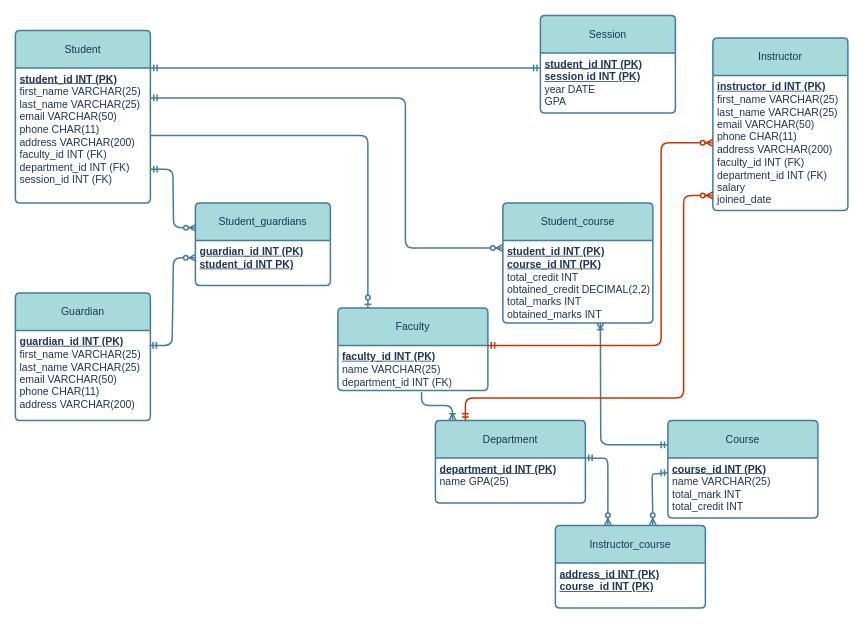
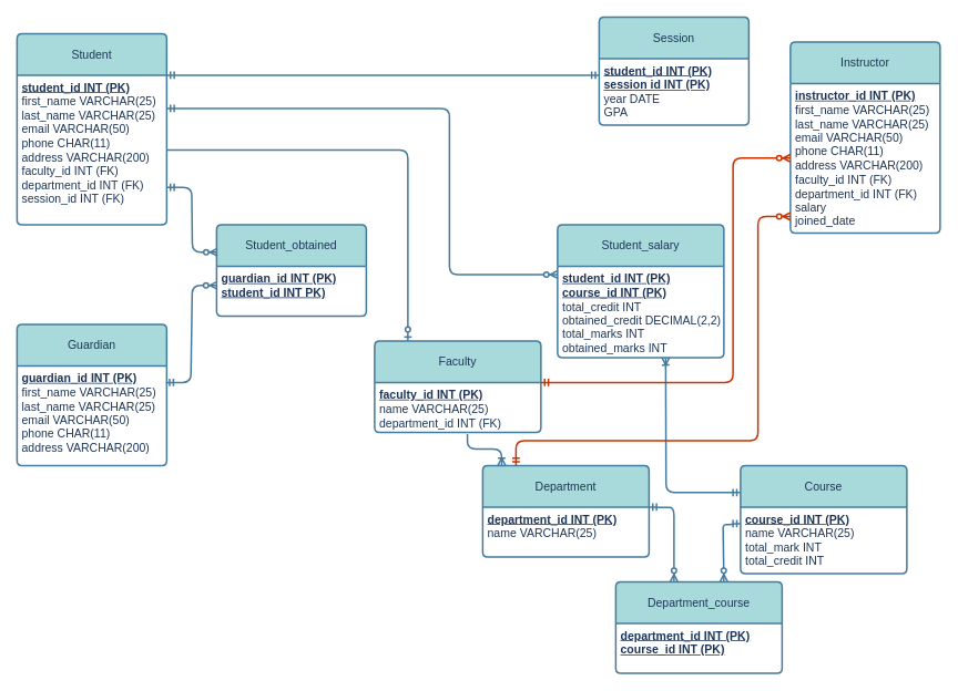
  <mxCell id="0" />
  <mxCell id="1" parent="0" />
  <mxCell id="2" value="" style="edgeStyle=orthogonalEdgeStyle;fontSize=12;html=1;endArrow=ERzeroToMany;startArrow=ERmandOne;rounded=1;shadow=0;labelBackgroundColor=none;strokeColor=#457B9D;fontColor=default;strokeWidth=2;" edge="1" parent="1"><mxGeometry width="100" height="100" relative="1" as="geometry"><mxPoint x="780" y="610" as="sourcePoint" /><mxPoint x="810" y="700" as="targetPoint" /><Array as="points"><mxPoint x="790" y="609.69" /><mxPoint x="809" y="610.69" /></Array></mxGeometry></mxCell>
  <mxCell id="3" value="Student" style="swimlane;childLayout=stackLayout;horizontal=1;startSize=50;horizontalStack=0;rounded=1;fontSize=14;fontStyle=0;strokeWidth=2;resizeParent=0;resizeLast=1;shadow=0;dashed=0;align=center;arcSize=4;whiteSpace=wrap;html=1;labelBackgroundColor=none;fillColor=#A8DADC;strokeColor=#457B9D;fontColor=#1D3557;" vertex="1" parent="1"><mxGeometry x="20" y="40" width="180" height="230" as="geometry" /></mxCell>
  <mxCell id="4" value="&lt;font style=&quot;font-size: 14px;&quot;&gt;&lt;u&gt;&lt;b&gt;student_id INT (PK)&lt;/b&gt;&lt;/u&gt;&lt;br&gt;first_name VARCHAR(25)&lt;br&gt;last_name VARCHAR(25)&lt;br&gt;email VARCHAR(50)&lt;br&gt;phone CHAR(11)&lt;br&gt;address VARCHAR(200)&lt;br&gt;faculty_id INT (FK)&lt;br&gt;department_id INT (FK)&lt;br&gt;session_id INT (FK)&lt;br&gt;&lt;/font&gt;" style="align=left;strokeColor=none;fillColor=none;spacingLeft=4;fontSize=12;verticalAlign=top;resizable=0;rotatable=0;part=1;html=1;rounded=1;labelBackgroundColor=none;fontColor=#1D3557;" vertex="1" parent="3"><mxGeometry y="50" width="180" height="180" as="geometry" /></mxCell>
  <mxCell id="5" value="Guardian" style="swimlane;childLayout=stackLayout;horizontal=1;startSize=50;horizontalStack=0;rounded=1;fontSize=14;fontStyle=0;strokeWidth=2;resizeParent=0;resizeLast=1;shadow=0;dashed=0;align=center;arcSize=4;whiteSpace=wrap;html=1;labelBackgroundColor=none;fillColor=#A8DADC;strokeColor=#457B9D;fontColor=#1D3557;" vertex="1" parent="1"><mxGeometry x="20" y="390" width="180" height="170" as="geometry" /></mxCell>
  <mxCell id="6" value="&lt;font style=&quot;font-size: 14px;&quot;&gt;&lt;u&gt;&lt;b&gt;guardian_id INT (PK)&lt;/b&gt;&lt;/u&gt;&lt;br&gt;first_name VARCHAR(25)&lt;br&gt;last_name VARCHAR(25)&lt;br&gt;email VARCHAR(50)&lt;br&gt;phone CHAR(11)&lt;br&gt;address VARCHAR(200)&lt;br&gt;&lt;br&gt;&lt;/font&gt;" style="align=left;strokeColor=none;fillColor=none;spacingLeft=4;fontSize=12;verticalAlign=top;resizable=0;rotatable=0;part=1;html=1;rounded=1;labelBackgroundColor=none;fontColor=#1D3557;" vertex="1" parent="5"><mxGeometry y="50" width="180" height="120" as="geometry" /></mxCell>
- <mxCell id="7" value="Student_guardians" style="swimlane;childLayout=stackLayout;horizontal=1;startSize=50;horizontalStack=0;rounded=1;fontSize=14;fontStyle=0;strokeWidth=2;resizeParent=0;resizeLast=1;shadow=0;dashed=0;align=center;arcSize=4;whiteSpace=wrap;html=1;labelBackgroundColor=none;fillColor=#A8DADC;strokeColor=#457B9D;fontColor=#1D3557;" vertex="1" parent="1"><mxGeometry x="260" y="270" width="180" height="110" as="geometry" /></mxCell>
+ <mxCell id="7" value="Student_obtained" style="swimlane;childLayout=stackLayout;horizontal=1;startSize=50;horizontalStack=0;rounded=1;fontSize=14;fontStyle=0;strokeWidth=2;resizeParent=0;resizeLast=1;shadow=0;dashed=0;align=center;arcSize=4;whiteSpace=wrap;html=1;labelBackgroundColor=none;fillColor=#A8DADC;strokeColor=#457B9D;fontColor=#1D3557;" vertex="1" parent="1"><mxGeometry x="260" y="270" width="180" height="110" as="geometry" /></mxCell>
  <mxCell id="8" value="&lt;font style=&quot;font-size: 14px;&quot;&gt;&lt;u&gt;&lt;b&gt;guardian_id INT (PK)&lt;/b&gt;&lt;/u&gt;&lt;br&gt;&lt;b&gt;&lt;u&gt;student_id INT PK)&lt;/u&gt;&lt;/b&gt;&lt;br&gt;&lt;/font&gt;" style="align=left;strokeColor=none;fillColor=none;spacingLeft=4;fontSize=12;verticalAlign=top;resizable=0;rotatable=0;part=1;html=1;rounded=1;labelBackgroundColor=none;fontColor=#1D3557;" vertex="1" parent="7"><mxGeometry y="50" width="180" height="60" as="geometry" /></mxCell>
  <mxCell id="9" value="Session" style="swimlane;childLayout=stackLayout;horizontal=1;startSize=50;horizontalStack=0;rounded=1;fontSize=14;fontStyle=0;strokeWidth=2;resizeParent=0;resizeLast=1;shadow=0;dashed=0;align=center;arcSize=4;whiteSpace=wrap;html=1;labelBackgroundColor=none;fillColor=#A8DADC;strokeColor=#457B9D;fontColor=#1D3557;" vertex="1" parent="1"><mxGeometry x="720" y="20" width="180" height="130" as="geometry" /></mxCell>
  <mxCell id="10" value="&lt;font style=&quot;font-size: 14px;&quot;&gt;&lt;b&gt;&lt;u&gt;student_id INT (PK)&lt;br&gt;session id INT (PK)&lt;/u&gt;&lt;br&gt;&lt;/b&gt;year DATE&lt;br&gt;GPA&lt;br&gt;&lt;br&gt;&lt;br&gt;&lt;/font&gt;" style="align=left;strokeColor=none;fillColor=none;spacingLeft=4;fontSize=12;verticalAlign=top;resizable=0;rotatable=0;part=1;html=1;rounded=1;labelBackgroundColor=none;fontColor=#1D3557;" vertex="1" parent="9"><mxGeometry y="50" width="180" height="80" as="geometry" /></mxCell>
  <mxCell id="11" value="Faculty" style="swimlane;childLayout=stackLayout;horizontal=1;startSize=50;horizontalStack=0;rounded=1;fontSize=14;fontStyle=0;strokeWidth=2;resizeParent=0;resizeLast=1;shadow=0;dashed=0;align=center;arcSize=4;whiteSpace=wrap;html=1;labelBackgroundColor=none;fillColor=#A8DADC;strokeColor=#457B9D;fontColor=#1D3557;" vertex="1" parent="1"><mxGeometry x="450" y="410" width="200" height="110" as="geometry" /></mxCell>
  <mxCell id="12" value="&lt;font style=&quot;font-size: 14px;&quot;&gt;&lt;b&gt;&lt;u&gt;faculty_id INT (PK)&lt;br&gt;&lt;/u&gt;&lt;/b&gt;name VARCHAR(25)&lt;br&gt;department_id INT (FK)&lt;br&gt;&lt;/font&gt;" style="align=left;strokeColor=none;fillColor=none;spacingLeft=4;fontSize=12;verticalAlign=top;resizable=0;rotatable=0;part=1;html=1;rounded=1;labelBackgroundColor=none;fontColor=#1D3557;" vertex="1" parent="11"><mxGeometry y="50" width="200" height="60" as="geometry" /></mxCell>
  <mxCell id="13" value="Department" style="swimlane;childLayout=stackLayout;horizontal=1;startSize=50;horizontalStack=0;rounded=1;fontSize=14;fontStyle=0;strokeWidth=2;resizeParent=0;resizeLast=1;shadow=0;dashed=0;align=center;arcSize=4;whiteSpace=wrap;html=1;labelBackgroundColor=none;fillColor=#A8DADC;strokeColor=#457B9D;fontColor=#1D3557;" vertex="1" parent="1"><mxGeometry x="580" y="560" width="200" height="110" as="geometry" /></mxCell>
- <mxCell id="14" value="&lt;font style=&quot;font-size: 14px;&quot;&gt;&lt;b&gt;&lt;u&gt;department_id INT (PK)&lt;br&gt;&lt;/u&gt;&lt;/b&gt;name GPA(25)&lt;br&gt;&lt;br&gt;&lt;/font&gt;" style="align=left;strokeColor=none;fillColor=none;spacingLeft=4;fontSize=12;verticalAlign=top;resizable=0;rotatable=0;part=1;html=1;rounded=1;labelBackgroundColor=none;fontColor=#1D3557;" vertex="1" parent="13"><mxGeometry y="50" width="200" height="60" as="geometry" /></mxCell>
+ <mxCell id="14" value="&lt;font style=&quot;font-size: 14px;&quot;&gt;&lt;b&gt;&lt;u&gt;department_id INT (PK)&lt;br&gt;&lt;/u&gt;&lt;/b&gt;name VARCHAR(25)&lt;br&gt;&lt;br&gt;&lt;/font&gt;" style="align=left;strokeColor=none;fillColor=none;spacingLeft=4;fontSize=12;verticalAlign=top;resizable=0;rotatable=0;part=1;html=1;rounded=1;labelBackgroundColor=none;fontColor=#1D3557;" vertex="1" parent="13"><mxGeometry y="50" width="200" height="60" as="geometry" /></mxCell>
  <mxCell id="15" value="Course" style="swimlane;childLayout=stackLayout;horizontal=1;startSize=50;horizontalStack=0;rounded=1;fontSize=14;fontStyle=0;strokeWidth=2;resizeParent=0;resizeLast=1;shadow=0;dashed=0;align=center;arcSize=4;whiteSpace=wrap;html=1;labelBackgroundColor=none;fillColor=#A8DADC;strokeColor=#457B9D;fontColor=#1D3557;" vertex="1" parent="1"><mxGeometry x="890" y="560" width="200" height="130" as="geometry" /></mxCell>
  <mxCell id="16" value="&lt;font style=&quot;font-size: 14px;&quot;&gt;&lt;b&gt;&lt;u&gt;course_id INT (PK)&lt;br&gt;&lt;/u&gt;&lt;/b&gt;name VARCHAR(25)&lt;br&gt;total_mark INT&lt;br&gt;total_credit INT&lt;br&gt;&lt;/font&gt;" style="align=left;strokeColor=none;fillColor=none;spacingLeft=4;fontSize=12;verticalAlign=top;resizable=0;rotatable=0;part=1;html=1;rounded=1;labelBackgroundColor=none;fontColor=#1D3557;" vertex="1" parent="15"><mxGeometry y="50" width="200" height="80" as="geometry" /></mxCell>
- <mxCell id="17" value="Instructor_course" style="swimlane;childLayout=stackLayout;horizontal=1;startSize=50;horizontalStack=0;rounded=1;fontSize=14;fontStyle=0;strokeWidth=2;resizeParent=0;resizeLast=1;shadow=0;dashed=0;align=center;arcSize=4;whiteSpace=wrap;html=1;labelBackgroundColor=none;fillColor=#A8DADC;strokeColor=#457B9D;fontColor=#1D3557;" vertex="1" parent="1"><mxGeometry x="740" y="700" width="200" height="110" as="geometry" /></mxCell>
- <mxCell id="18" value="&lt;font style=&quot;font-size: 14px;&quot;&gt;&lt;b&gt;&lt;u&gt;address_id INT (PK)&lt;br&gt;course_id INT (PK)&lt;/u&gt;&lt;/b&gt;&lt;br&gt;&lt;br&gt;&lt;/font&gt;" style="align=left;strokeColor=none;fillColor=none;spacingLeft=4;fontSize=12;verticalAlign=top;resizable=0;rotatable=0;part=1;html=1;rounded=1;labelBackgroundColor=none;fontColor=#1D3557;" vertex="1" parent="17"><mxGeometry y="50" width="200" height="60" as="geometry" /></mxCell>
- <mxCell id="19" value="Student_course" style="swimlane;childLayout=stackLayout;horizontal=1;startSize=50;horizontalStack=0;rounded=1;fontSize=14;fontStyle=0;strokeWidth=2;resizeParent=0;resizeLast=1;shadow=0;dashed=0;align=center;arcSize=4;whiteSpace=wrap;html=1;labelBackgroundColor=none;fillColor=#A8DADC;strokeColor=#457B9D;fontColor=#1D3557;" vertex="1" parent="1"><mxGeometry x="670" y="270" width="200" height="160" as="geometry" /></mxCell>
+ <mxCell id="17" value="Department_course" style="swimlane;childLayout=stackLayout;horizontal=1;startSize=50;horizontalStack=0;rounded=1;fontSize=14;fontStyle=0;strokeWidth=2;resizeParent=0;resizeLast=1;shadow=0;dashed=0;align=center;arcSize=4;whiteSpace=wrap;html=1;labelBackgroundColor=none;fillColor=#A8DADC;strokeColor=#457B9D;fontColor=#1D3557;" vertex="1" parent="1"><mxGeometry x="740" y="700" width="200" height="110" as="geometry" /></mxCell>
+ <mxCell id="18" value="&lt;font style=&quot;font-size: 14px;&quot;&gt;&lt;b&gt;&lt;u&gt;department_id INT (PK)&lt;br&gt;course_id INT (PK)&lt;/u&gt;&lt;/b&gt;&lt;br&gt;&lt;br&gt;&lt;/font&gt;" style="align=left;strokeColor=none;fillColor=none;spacingLeft=4;fontSize=12;verticalAlign=top;resizable=0;rotatable=0;part=1;html=1;rounded=1;labelBackgroundColor=none;fontColor=#1D3557;" vertex="1" parent="17"><mxGeometry y="50" width="200" height="60" as="geometry" /></mxCell>
+ <mxCell id="19" value="Student_salary" style="swimlane;childLayout=stackLayout;horizontal=1;startSize=50;horizontalStack=0;rounded=1;fontSize=14;fontStyle=0;strokeWidth=2;resizeParent=0;resizeLast=1;shadow=0;dashed=0;align=center;arcSize=4;whiteSpace=wrap;html=1;labelBackgroundColor=none;fillColor=#A8DADC;strokeColor=#457B9D;fontColor=#1D3557;" vertex="1" parent="1"><mxGeometry x="670" y="270" width="200" height="160" as="geometry" /></mxCell>
  <mxCell id="20" value="&lt;font style=&quot;font-size: 14px;&quot;&gt;&lt;b&gt;&lt;u&gt;student_id INT (PK)&lt;br&gt;course_id INT (PK)&lt;/u&gt;&lt;/b&gt;&lt;br&gt;total_credit INT&lt;br&gt;obtained_credit DECIMAL(2,2)&lt;br&gt;total_marks INT&lt;br&gt;obtained_marks INT&lt;br&gt;&lt;/font&gt;" style="align=left;strokeColor=none;fillColor=none;spacingLeft=4;fontSize=12;verticalAlign=top;resizable=0;rotatable=0;part=1;html=1;rounded=1;labelBackgroundColor=none;fontColor=#1D3557;" vertex="1" parent="19"><mxGeometry y="50" width="200" height="110" as="geometry" /></mxCell>
  <mxCell id="21" value="Instructor" style="swimlane;childLayout=stackLayout;horizontal=1;startSize=50;horizontalStack=0;rounded=1;fontSize=14;fontStyle=0;strokeWidth=2;resizeParent=0;resizeLast=1;shadow=0;dashed=0;align=center;arcSize=4;whiteSpace=wrap;html=1;labelBackgroundColor=none;fillColor=#A8DADC;strokeColor=#457B9D;fontColor=#1D3557;" vertex="1" parent="1"><mxGeometry x="950" y="50" width="180" height="230" as="geometry" /></mxCell>
  <mxCell id="22" value="&lt;font style=&quot;font-size: 14px;&quot;&gt;&lt;u&gt;&lt;b&gt;instructor_id INT (PK)&lt;/b&gt;&lt;/u&gt;&lt;br&gt;first_name VARCHAR(25)&lt;br&gt;last_name VARCHAR(25)&lt;br&gt;email VARCHAR(50)&lt;br&gt;phone CHAR(11)&lt;br&gt;address VARCHAR(200)&lt;br&gt;faculty_id INT (FK)&lt;br&gt;department_id INT (FK)&lt;br&gt;salary&lt;br&gt;joined_date&lt;br&gt;&lt;/font&gt;" style="align=left;strokeColor=none;fillColor=none;spacingLeft=4;fontSize=12;verticalAlign=top;resizable=0;rotatable=0;part=1;html=1;rounded=1;labelBackgroundColor=none;fontColor=#1D3557;" vertex="1" parent="21"><mxGeometry y="50" width="180" height="180" as="geometry" /></mxCell>
  <mxCell id="23" value="" style="edgeStyle=entityRelationEdgeStyle;fontSize=12;html=1;endArrow=ERzeroToMany;startArrow=ERmandOne;rounded=1;entryX=0.005;entryY=0.301;entryDx=0;entryDy=0;entryPerimeter=0;exitX=1;exitY=0.75;exitDx=0;exitDy=0;labelBackgroundColor=none;strokeColor=#457B9D;fontColor=default;strokeWidth=2;" edge="1" parent="1" source="4" target="7"><mxGeometry width="100" height="100" relative="1" as="geometry"><mxPoint x="200" y="150" as="sourcePoint" /><mxPoint x="300" y="300" as="targetPoint" /></mxGeometry></mxCell>
  <mxCell id="24" value="" style="edgeStyle=entityRelationEdgeStyle;fontSize=12;html=1;endArrow=ERzeroToMany;startArrow=ERmandOne;rounded=1;entryX=0.004;entryY=0.385;entryDx=0;entryDy=0;entryPerimeter=0;labelBackgroundColor=none;strokeColor=#457B9D;fontColor=default;strokeWidth=2;" edge="1" parent="1" target="8"><mxGeometry width="100" height="100" relative="1" as="geometry"><mxPoint x="199" y="460" as="sourcePoint" /><mxPoint x="260" y="613" as="targetPoint" /></mxGeometry></mxCell>
  <mxCell id="25" value="" style="edgeStyle=orthogonalEdgeStyle;fontSize=12;html=1;endArrow=ERzeroToMany;startArrow=ERmandOne;rounded=1;shadow=0;labelBackgroundColor=none;strokeColor=#457B9D;fontColor=default;strokeWidth=2;" edge="1" parent="1"><mxGeometry width="100" height="100" relative="1" as="geometry"><mxPoint x="890" y="630" as="sourcePoint" /><mxPoint x="870" y="700" as="targetPoint" /><Array as="points"><mxPoint x="880" y="630" /><mxPoint x="880" y="631" /><mxPoint x="870" y="631" /><mxPoint x="870" y="633" /><mxPoint x="869" y="633" /></Array></mxGeometry></mxCell>
  <mxCell id="26" value="" style="fontSize=12;html=1;endArrow=ERoneToMany;rounded=1;exitX=0.558;exitY=1.036;exitDx=0;exitDy=0;exitPerimeter=0;entryX=0.114;entryY=0;entryDx=0;entryDy=0;entryPerimeter=0;edgeStyle=orthogonalEdgeStyle;labelBackgroundColor=none;strokeColor=#457B9D;fontColor=default;strokeWidth=2;" edge="1" parent="1" source="12" target="13"><mxGeometry width="100" height="100" relative="1" as="geometry"><mxPoint x="410" y="670" as="sourcePoint" /><mxPoint x="510" y="570" as="targetPoint" /></mxGeometry></mxCell>
  <mxCell id="27" value="" style="edgeStyle=orthogonalEdgeStyle;fontSize=12;html=1;endArrow=ERzeroToOne;endFill=1;rounded=1;exitX=1;exitY=0.5;exitDx=0;exitDy=0;entryX=0.2;entryY=-0.002;entryDx=0;entryDy=0;entryPerimeter=0;labelBackgroundColor=none;strokeColor=#457B9D;fontColor=default;strokeWidth=2;" edge="1" parent="1" source="4" target="11"><mxGeometry width="100" height="100" relative="1" as="geometry"><mxPoint x="450" y="225" as="sourcePoint" /><mxPoint x="550" y="300" as="targetPoint" /></mxGeometry></mxCell>
  <mxCell id="28" value="" style="fontSize=12;html=1;endArrow=ERmandOne;startArrow=ERmandOne;rounded=1;exitX=1;exitY=0;exitDx=0;exitDy=0;entryX=0;entryY=0.25;entryDx=0;entryDy=0;labelBackgroundColor=none;strokeColor=#457B9D;fontColor=default;strokeWidth=2;" edge="1" parent="1" source="4" target="10"><mxGeometry width="100" height="100" relative="1" as="geometry"><mxPoint x="420" y="135" as="sourcePoint" /><mxPoint x="520" y="35" as="targetPoint" /></mxGeometry></mxCell>
  <mxCell id="29" value="" style="edgeStyle=elbowEdgeStyle;fontSize=12;html=1;endArrow=ERzeroToMany;startArrow=ERmandOne;rounded=1;exitX=1.024;exitY=0.197;exitDx=0;exitDy=0;exitPerimeter=0;labelBackgroundColor=none;strokeColor=#457B9D;fontColor=default;strokeWidth=2;" edge="1" parent="1"><mxGeometry width="100" height="100" relative="1" as="geometry"><mxPoint x="200" y="130" as="sourcePoint" /><mxPoint x="670" y="330" as="targetPoint" /><Array as="points"><mxPoint x="540" y="230" /></Array></mxGeometry></mxCell>
  <mxCell id="30" value="" style="fontSize=12;html=1;endArrow=ERoneToMany;rounded=1;edgeStyle=orthogonalEdgeStyle;exitX=0;exitY=0.25;exitDx=0;exitDy=0;startArrow=ERmandOne;startFill=0;labelBackgroundColor=none;strokeColor=#457B9D;fontColor=default;strokeWidth=2;" edge="1" parent="1" source="15"><mxGeometry width="100" height="100" relative="1" as="geometry"><mxPoint x="850" y="672.5" as="sourcePoint" /><mxPoint x="800" y="430" as="targetPoint" /></mxGeometry></mxCell>
  <mxCell id="31" value="" style="edgeStyle=orthogonalEdgeStyle;fontSize=12;html=1;endArrow=ERzeroToMany;startArrow=ERmandOne;rounded=1;labelBackgroundColor=none;strokeColor=#C73500;fontColor=default;fillColor=#fa6800;strokeWidth=2;entryX=0;entryY=0.444;entryDx=0;entryDy=0;entryPerimeter=0;" edge="1" parent="1"><mxGeometry width="100" height="100" relative="1" as="geometry"><mxPoint x="650" y="460" as="sourcePoint" /><mxPoint x="950" y="189.96" as="targetPoint" /><Array as="points"><mxPoint x="881" y="460.04" /><mxPoint x="881" y="190.04" /></Array></mxGeometry></mxCell>
  <mxCell id="32" value="" style="edgeStyle=orthogonalEdgeStyle;fontSize=12;html=1;endArrow=ERzeroToMany;startArrow=ERmandOne;rounded=1;labelBackgroundColor=none;strokeColor=#C73500;fontColor=default;fillColor=#fa6800;strokeWidth=2;exitX=0.2;exitY=0;exitDx=0;exitDy=0;exitPerimeter=0;" edge="1" parent="1" source="13"><mxGeometry width="100" height="100" relative="1" as="geometry"><mxPoint x="620" y="630" as="sourcePoint" /><mxPoint x="950" y="260.02" as="targetPoint" /><Array as="points"><mxPoint x="620" y="530" /><mxPoint x="911" y="530" /><mxPoint x="911" y="260" /></Array></mxGeometry></mxCell>
